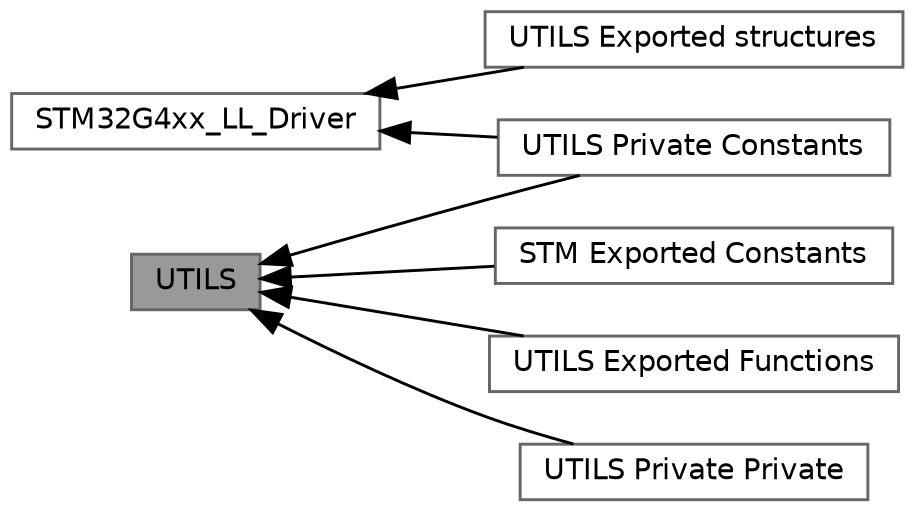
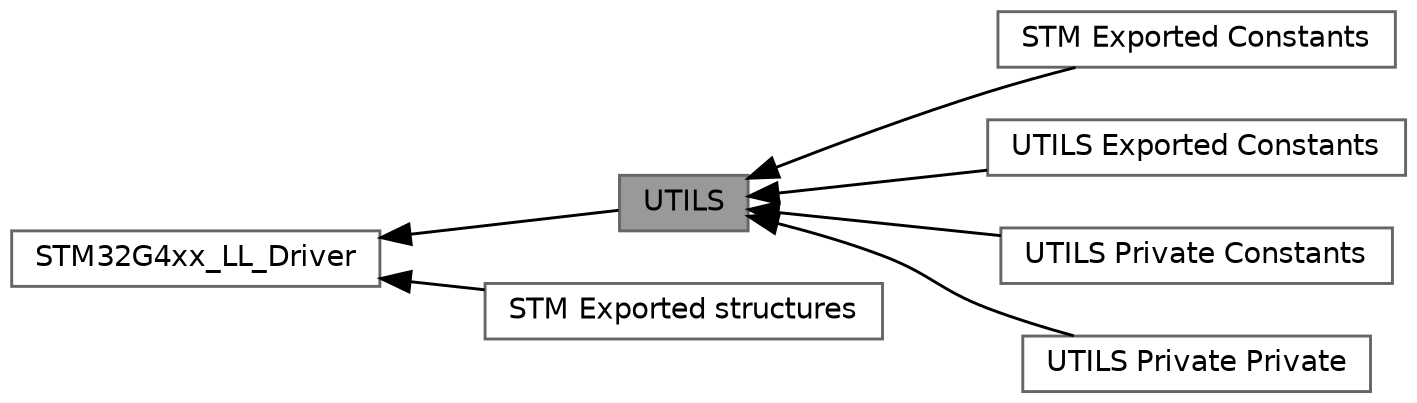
  digraph {
    rankdir=LR
    node [color=grey40 fillcolor=white fontname=Helvetica fontsize=10 shape=box style=filled]
    edge [dir=back fontname=Helvetica fontsize=10 labelfontname=Helvetica labelfontsize=10 shape=plaintext style=solid]
    n1 [height=0.2 label=STM32G4xx_LL_Driver width=0.4]
    n2 [color=gray40 fillcolor=grey60 fontcolor=black height=0.2 label=UTILS width=0.4]
-   n3 [height=0.2 label="UTILS Exported structures" width=0.4]
+   n3 [height=0.2 label="STM Exported structures" width=0.4]
    n4 [height=0.2 label="STM Exported Constants" width=0.4]
-   n5 [height=0.2 label="UTILS Exported Functions" width=0.4]
+   n5 [height=0.2 label="UTILS Exported Constants" width=0.4]
    n6 [height=0.2 label="UTILS Private Constants" width=0.4]
    n7 [height=0.2 label="UTILS Private Private" width=0.4]
-   n1 -> n6
+   n1 -> n2
    n1 -> n3
    n2 -> n4
    n2 -> n5
    n2 -> n6
    n2 -> n7
  }
